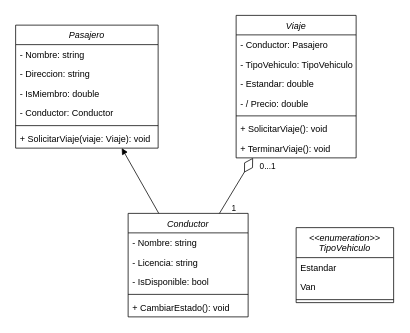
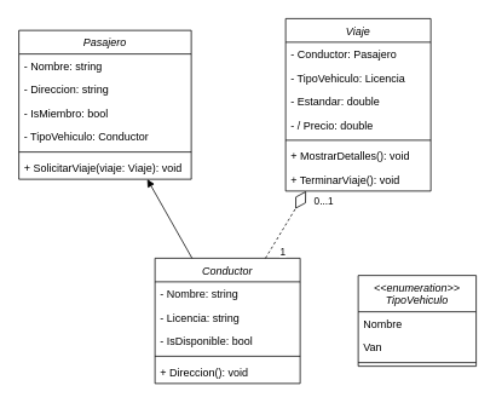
  <mxCell id="0" />
  <mxCell id="1" parent="0" />
  <mxCell id="2" value="Conductor" style="swimlane;fontStyle=2;align=center;verticalAlign=top;childLayout=stackLayout;horizontal=1;startSize=26;horizontalStack=0;resizeParent=1;resizeLast=0;collapsible=1;marginBottom=0;rounded=0;shadow=0;strokeWidth=1;" parent="1" vertex="1"><mxGeometry x="170" y="284" width="160" height="138" as="geometry"><mxRectangle x="230" y="140" width="160" height="26" as="alternateBounds" /></mxGeometry></mxCell>
  <mxCell id="3" value="- Nombre: string" style="text;align=left;verticalAlign=top;spacingLeft=4;spacingRight=4;overflow=hidden;rotatable=0;points=[[0,0.5],[1,0.5]];portConstraint=eastwest;" parent="2" vertex="1"><mxGeometry y="26" width="160" height="26" as="geometry" /></mxCell>
  <mxCell id="4" value="- Licencia: string" style="text;align=left;verticalAlign=top;spacingLeft=4;spacingRight=4;overflow=hidden;rotatable=0;points=[[0,0.5],[1,0.5]];portConstraint=eastwest;" vertex="1" parent="2"><mxGeometry y="52" width="160" height="26" as="geometry" /></mxCell>
  <mxCell id="5" value="- IsDisponible: bool" style="text;align=left;verticalAlign=top;spacingLeft=4;spacingRight=4;overflow=hidden;rotatable=0;points=[[0,0.5],[1,0.5]];portConstraint=eastwest;" vertex="1" parent="2"><mxGeometry y="78" width="160" height="26" as="geometry" /></mxCell>
  <mxCell id="6" value="" style="line;html=1;strokeWidth=1;align=left;verticalAlign=middle;spacingTop=-1;spacingLeft=3;spacingRight=3;rotatable=0;labelPosition=right;points=[];portConstraint=eastwest;" parent="2" vertex="1"><mxGeometry y="104" width="160" height="8" as="geometry" /></mxCell>
- <mxCell id="7" value="+ CambiarEstado(): void" style="text;align=left;verticalAlign=top;spacingLeft=4;spacingRight=4;overflow=hidden;rotatable=0;points=[[0,0.5],[1,0.5]];portConstraint=eastwest;" parent="2" vertex="1"><mxGeometry y="112" width="160" height="26" as="geometry" /></mxCell>
+ <mxCell id="7" value="+ Direccion(): void" style="text;align=left;verticalAlign=top;spacingLeft=4;spacingRight=4;overflow=hidden;rotatable=0;points=[[0,0.5],[1,0.5]];portConstraint=eastwest;" parent="2" vertex="1"><mxGeometry y="112" width="160" height="26" as="geometry" /></mxCell>
  <mxCell id="8" value="Pasajero" style="swimlane;fontStyle=2;align=center;verticalAlign=top;childLayout=stackLayout;horizontal=1;startSize=26;horizontalStack=0;resizeParent=1;resizeLast=0;collapsible=1;marginBottom=0;rounded=0;shadow=0;strokeWidth=1;" vertex="1" parent="1"><mxGeometry x="20" y="33" width="190" height="164" as="geometry"><mxRectangle x="230" y="140" width="160" height="26" as="alternateBounds" /></mxGeometry></mxCell>
  <mxCell id="9" value="- Nombre: string" style="text;align=left;verticalAlign=top;spacingLeft=4;spacingRight=4;overflow=hidden;rotatable=0;points=[[0,0.5],[1,0.5]];portConstraint=eastwest;" vertex="1" parent="8"><mxGeometry y="26" width="190" height="26" as="geometry" /></mxCell>
  <mxCell id="10" value="- Direccion: string" style="text;align=left;verticalAlign=top;spacingLeft=4;spacingRight=4;overflow=hidden;rotatable=0;points=[[0,0.5],[1,0.5]];portConstraint=eastwest;" vertex="1" parent="8"><mxGeometry y="52" width="190" height="26" as="geometry" /></mxCell>
- <mxCell id="11" value="- IsMiembro: double" style="text;align=left;verticalAlign=top;spacingLeft=4;spacingRight=4;overflow=hidden;rotatable=0;points=[[0,0.5],[1,0.5]];portConstraint=eastwest;" vertex="1" parent="8"><mxGeometry y="78" width="190" height="26" as="geometry" /></mxCell>
- <mxCell id="12" value="- Conductor: Conductor" style="text;align=left;verticalAlign=top;spacingLeft=4;spacingRight=4;overflow=hidden;rotatable=0;points=[[0,0.5],[1,0.5]];portConstraint=eastwest;" vertex="1" parent="8"><mxGeometry y="104" width="190" height="26" as="geometry" /></mxCell>
+ <mxCell id="11" value="- IsMiembro: bool" style="text;align=left;verticalAlign=top;spacingLeft=4;spacingRight=4;overflow=hidden;rotatable=0;points=[[0,0.5],[1,0.5]];portConstraint=eastwest;" vertex="1" parent="8"><mxGeometry y="78" width="190" height="26" as="geometry" /></mxCell>
+ <mxCell id="12" value="- TipoVehiculo: Conductor" style="text;align=left;verticalAlign=top;spacingLeft=4;spacingRight=4;overflow=hidden;rotatable=0;points=[[0,0.5],[1,0.5]];portConstraint=eastwest;" vertex="1" parent="8"><mxGeometry y="104" width="190" height="26" as="geometry" /></mxCell>
  <mxCell id="13" value="" style="line;html=1;strokeWidth=1;align=left;verticalAlign=middle;spacingTop=-1;spacingLeft=3;spacingRight=3;rotatable=0;labelPosition=right;points=[];portConstraint=eastwest;" vertex="1" parent="8"><mxGeometry y="130" width="190" height="8" as="geometry" /></mxCell>
  <mxCell id="14" value="+ SolicitarViaje(viaje: Viaje): void" style="text;align=left;verticalAlign=top;spacingLeft=4;spacingRight=4;overflow=hidden;rotatable=0;points=[[0,0.5],[1,0.5]];portConstraint=eastwest;" vertex="1" parent="8"><mxGeometry y="138" width="190" height="26" as="geometry" /></mxCell>
  <mxCell id="15" value="Viaje" style="swimlane;fontStyle=2;align=center;verticalAlign=top;childLayout=stackLayout;horizontal=1;startSize=26;horizontalStack=0;resizeParent=1;resizeLast=0;collapsible=1;marginBottom=0;rounded=0;shadow=0;strokeWidth=1;" vertex="1" parent="1"><mxGeometry x="314" y="20" width="160" height="190" as="geometry"><mxRectangle x="230" y="140" width="160" height="26" as="alternateBounds" /></mxGeometry></mxCell>
  <mxCell id="16" value="- Conductor: Pasajero" style="text;align=left;verticalAlign=top;spacingLeft=4;spacingRight=4;overflow=hidden;rotatable=0;points=[[0,0.5],[1,0.5]];portConstraint=eastwest;" vertex="1" parent="15"><mxGeometry y="26" width="160" height="26" as="geometry" /></mxCell>
- <mxCell id="17" value="- TipoVehiculo: TipoVehiculo" style="text;align=left;verticalAlign=top;spacingLeft=4;spacingRight=4;overflow=hidden;rotatable=0;points=[[0,0.5],[1,0.5]];portConstraint=eastwest;" vertex="1" parent="15"><mxGeometry y="52" width="160" height="26" as="geometry" /></mxCell>
+ <mxCell id="17" value="- TipoVehiculo: Licencia" style="text;align=left;verticalAlign=top;spacingLeft=4;spacingRight=4;overflow=hidden;rotatable=0;points=[[0,0.5],[1,0.5]];portConstraint=eastwest;" vertex="1" parent="15"><mxGeometry y="52" width="160" height="26" as="geometry" /></mxCell>
  <mxCell id="18" value="- Estandar: double" style="text;align=left;verticalAlign=top;spacingLeft=4;spacingRight=4;overflow=hidden;rotatable=0;points=[[0,0.5],[1,0.5]];portConstraint=eastwest;" vertex="1" parent="15"><mxGeometry y="78" width="160" height="26" as="geometry" /></mxCell>
  <mxCell id="19" value="- / Precio: double" style="text;align=left;verticalAlign=top;spacingLeft=4;spacingRight=4;overflow=hidden;rotatable=0;points=[[0,0.5],[1,0.5]];portConstraint=eastwest;" vertex="1" parent="15"><mxGeometry y="104" width="160" height="26" as="geometry" /></mxCell>
  <mxCell id="20" value="" style="line;html=1;strokeWidth=1;align=left;verticalAlign=middle;spacingTop=-1;spacingLeft=3;spacingRight=3;rotatable=0;labelPosition=right;points=[];portConstraint=eastwest;" vertex="1" parent="15"><mxGeometry y="130" width="160" height="8" as="geometry" /></mxCell>
- <mxCell id="21" value="+ SolicitarViaje(): void" style="text;align=left;verticalAlign=top;spacingLeft=4;spacingRight=4;overflow=hidden;rotatable=0;points=[[0,0.5],[1,0.5]];portConstraint=eastwest;" vertex="1" parent="15"><mxGeometry y="138" width="160" height="26" as="geometry" /></mxCell>
+ <mxCell id="21" value="+ MostrarDetalles(): void" style="text;align=left;verticalAlign=top;spacingLeft=4;spacingRight=4;overflow=hidden;rotatable=0;points=[[0,0.5],[1,0.5]];portConstraint=eastwest;" vertex="1" parent="15"><mxGeometry y="138" width="160" height="26" as="geometry" /></mxCell>
  <mxCell id="22" value="+ TerminarViaje(): void" style="text;align=left;verticalAlign=top;spacingLeft=4;spacingRight=4;overflow=hidden;rotatable=0;points=[[0,0.5],[1,0.5]];portConstraint=eastwest;" vertex="1" parent="15"><mxGeometry y="164" width="160" height="26" as="geometry" /></mxCell>
  <mxCell id="23" value="&lt;&lt;enumeration&gt;&gt;&#10;TipoVehiculo" style="swimlane;fontStyle=2;align=center;verticalAlign=top;childLayout=stackLayout;horizontal=1;startSize=40;horizontalStack=0;resizeParent=1;resizeLast=0;collapsible=1;marginBottom=0;rounded=0;shadow=0;strokeWidth=1;" vertex="1" parent="1"><mxGeometry x="394" y="303" width="130" height="100" as="geometry"><mxRectangle x="230" y="140" width="160" height="26" as="alternateBounds" /></mxGeometry></mxCell>
- <mxCell id="24" value="Estandar&#10;" style="text;align=left;verticalAlign=top;spacingLeft=4;spacingRight=4;overflow=hidden;rotatable=0;points=[[0,0.5],[1,0.5]];portConstraint=eastwest;" vertex="1" parent="23"><mxGeometry y="40" width="130" height="26" as="geometry" /></mxCell>
+ <mxCell id="24" value="Nombre&#10;" style="text;align=left;verticalAlign=top;spacingLeft=4;spacingRight=4;overflow=hidden;rotatable=0;points=[[0,0.5],[1,0.5]];portConstraint=eastwest;" vertex="1" parent="23"><mxGeometry y="40" width="130" height="26" as="geometry" /></mxCell>
  <mxCell id="25" value="Van" style="text;align=left;verticalAlign=top;spacingLeft=4;spacingRight=4;overflow=hidden;rotatable=0;points=[[0,0.5],[1,0.5]];portConstraint=eastwest;" vertex="1" parent="23"><mxGeometry y="66" width="130" height="26" as="geometry" /></mxCell>
  <mxCell id="26" value="" style="line;html=1;strokeWidth=1;align=left;verticalAlign=middle;spacingTop=-1;spacingLeft=3;spacingRight=3;rotatable=0;labelPosition=right;points=[];portConstraint=eastwest;" vertex="1" parent="23"><mxGeometry y="92" width="130" height="8" as="geometry" /></mxCell>
- <mxCell id="27" value="" style="endArrow=diamondThin;html=1;rounded=0;startArrow=none;startFill=0;startSize=20;endFill=0;endSize=20;" edge="1" parent="1" source="2" target="15"><mxGeometry width="50" height="50" relative="1" as="geometry"><mxPoint x="230" y="254" as="sourcePoint" /><mxPoint x="280" y="204" as="targetPoint" /></mxGeometry></mxCell>
+ <mxCell id="27" value="" style="endArrow=diamondThin;html=1;rounded=0;startArrow=none;startFill=0;startSize=20;endFill=0;endSize=20;dashed=1;" edge="1" parent="1" source="2" target="15"><mxGeometry width="50" height="50" relative="1" as="geometry"><mxPoint x="230" y="254" as="sourcePoint" /><mxPoint x="280" y="204" as="targetPoint" /></mxGeometry></mxCell>
  <mxCell id="28" value="1" style="edgeLabel;html=1;align=center;verticalAlign=middle;resizable=0;points=[];" vertex="1" connectable="0" parent="27"><mxGeometry x="-0.742" y="-4" relative="1" as="geometry"><mxPoint x="10" as="offset" /></mxGeometry></mxCell>
  <mxCell id="29" value="0...1" style="edgeLabel;html=1;align=center;verticalAlign=middle;resizable=0;points=[];" vertex="1" connectable="0" parent="27"><mxGeometry x="0.717" relative="1" as="geometry"><mxPoint x="25" as="offset" /></mxGeometry></mxCell>
  <mxCell id="30" value="" style="endArrow=block;html=1;rounded=0;" edge="1" parent="1" source="2" target="8"><mxGeometry width="50" height="50" relative="1" as="geometry"><mxPoint x="60" y="304" as="sourcePoint" /><mxPoint x="110" y="254" as="targetPoint" /></mxGeometry></mxCell>
